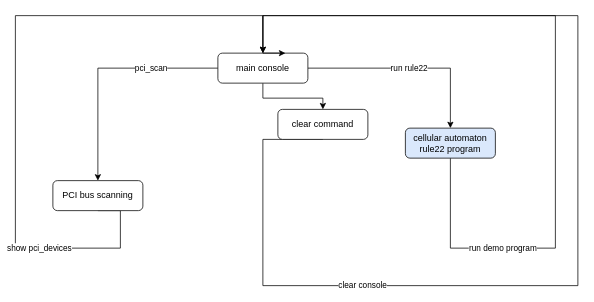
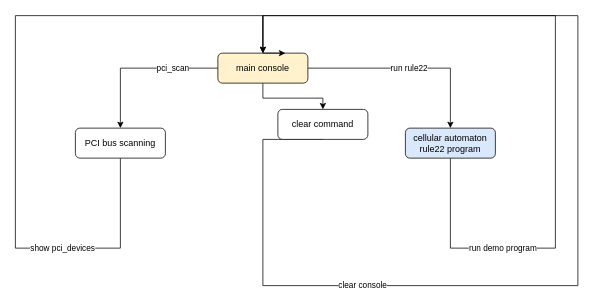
  <mxCell id="0" />
  <mxCell id="1" parent="0" />
  <mxCell id="2" value="&lt;div&gt;pci_scan&lt;/div&gt;" style="edgeStyle=orthogonalEdgeStyle;rounded=0;orthogonalLoop=1;jettySize=auto;html=1;exitX=0;exitY=0.5;exitDx=0;exitDy=0;entryX=0.5;entryY=0;entryDx=0;entryDy=0;" edge="1" parent="1" source="5" target="7"><mxGeometry x="-0.429" relative="1" as="geometry"><mxPoint as="offset" /></mxGeometry></mxCell>
  <mxCell id="3" value="run rule22" style="edgeStyle=orthogonalEdgeStyle;rounded=0;orthogonalLoop=1;jettySize=auto;html=1;exitX=1;exitY=0.5;exitDx=0;exitDy=0;" edge="1" parent="1" source="5" target="9"><mxGeometry relative="1" as="geometry" /></mxCell>
  <mxCell id="4" style="edgeStyle=orthogonalEdgeStyle;rounded=0;orthogonalLoop=1;jettySize=auto;html=1;exitX=0.5;exitY=1;exitDx=0;exitDy=0;entryX=0.5;entryY=0;entryDx=0;entryDy=0;" edge="1" parent="1" source="5" target="11"><mxGeometry relative="1" as="geometry" /></mxCell>
- <mxCell id="5" value="&lt;div&gt;main console&lt;/div&gt;" style="rounded=1;whiteSpace=wrap;html=1;fontSize=12;glass=0;strokeWidth=1;shadow=0;" parent="1" vertex="1"><mxGeometry x="290" y="70" width="120" height="40" as="geometry" /></mxCell>
+ <mxCell id="5" value="&lt;div&gt;main console&lt;/div&gt;" style="rounded=1;whiteSpace=wrap;html=1;fontSize=12;glass=0;strokeWidth=1;shadow=0;fillColor=#fff2cc;" parent="1" vertex="1"><mxGeometry x="290" y="70" width="120" height="40" as="geometry" /></mxCell>
  <mxCell id="6" value="show pci_devices" style="edgeStyle=orthogonalEdgeStyle;rounded=0;orthogonalLoop=1;jettySize=auto;html=1;exitX=0.5;exitY=1;exitDx=0;exitDy=0;entryX=0.5;entryY=0;entryDx=0;entryDy=0;" edge="1" parent="1" source="7" target="5"><mxGeometry x="-0.586" relative="1" as="geometry"><Array as="points"><mxPoint x="160" y="330" /><mxPoint x="20" y="330" /><mxPoint x="20" y="20" /><mxPoint x="350" y="20" /></Array><mxPoint as="offset" /></mxGeometry></mxCell>
- <mxCell id="7" value="PCI bus scanning" style="rounded=1;whiteSpace=wrap;html=1;fontSize=12;glass=0;strokeWidth=1;shadow=0;" parent="1" vertex="1"><mxGeometry x="70" y="240" width="120" height="40" as="geometry" /></mxCell>
+ <mxCell id="7" value="PCI bus scanning" style="rounded=1;whiteSpace=wrap;html=1;fontSize=12;glass=0;strokeWidth=1;shadow=0;" parent="1" vertex="1"><mxGeometry x="100" y="170" width="120" height="40" as="geometry" /></mxCell>
  <mxCell id="8" value="run demo program" style="edgeStyle=orthogonalEdgeStyle;rounded=0;orthogonalLoop=1;jettySize=auto;html=1;entryX=0.75;entryY=0;entryDx=0;entryDy=0;" edge="1" parent="1" source="9" target="5"><mxGeometry x="-0.635" relative="1" as="geometry"><Array as="points"><mxPoint x="600" y="330" /><mxPoint x="740" y="330" /><mxPoint x="740" y="20" /><mxPoint x="350" y="20" /><mxPoint x="350" y="70" /></Array><mxPoint as="offset" /></mxGeometry></mxCell>
  <mxCell id="9" value="&lt;div&gt;cellular automaton&lt;/div&gt;&lt;div&gt;rule22 program&lt;br&gt;&lt;/div&gt;" style="rounded=1;whiteSpace=wrap;html=1;fontSize=12;glass=0;strokeWidth=1;shadow=0;fillColor=#dae8fc;" vertex="1" parent="1"><mxGeometry x="540" y="170" width="120" height="40" as="geometry" /></mxCell>
  <mxCell id="10" value="clear console" style="edgeStyle=orthogonalEdgeStyle;rounded=0;orthogonalLoop=1;jettySize=auto;html=1;exitX=0.5;exitY=1;exitDx=0;exitDy=0;entryX=0.5;entryY=0;entryDx=0;entryDy=0;" edge="1" parent="1" source="11" target="5"><mxGeometry x="-0.465" relative="1" as="geometry"><Array as="points"><mxPoint x="350" y="380" /><mxPoint x="770" y="380" /><mxPoint x="770" y="20" /><mxPoint x="350" y="20" /></Array><mxPoint as="offset" /></mxGeometry></mxCell>
  <mxCell id="11" value="clear command" style="rounded=1;whiteSpace=wrap;html=1;fontSize=12;glass=0;strokeWidth=1;shadow=0;" vertex="1" parent="1"><mxGeometry x="370" y="145" width="120" height="40" as="geometry" /></mxCell>
